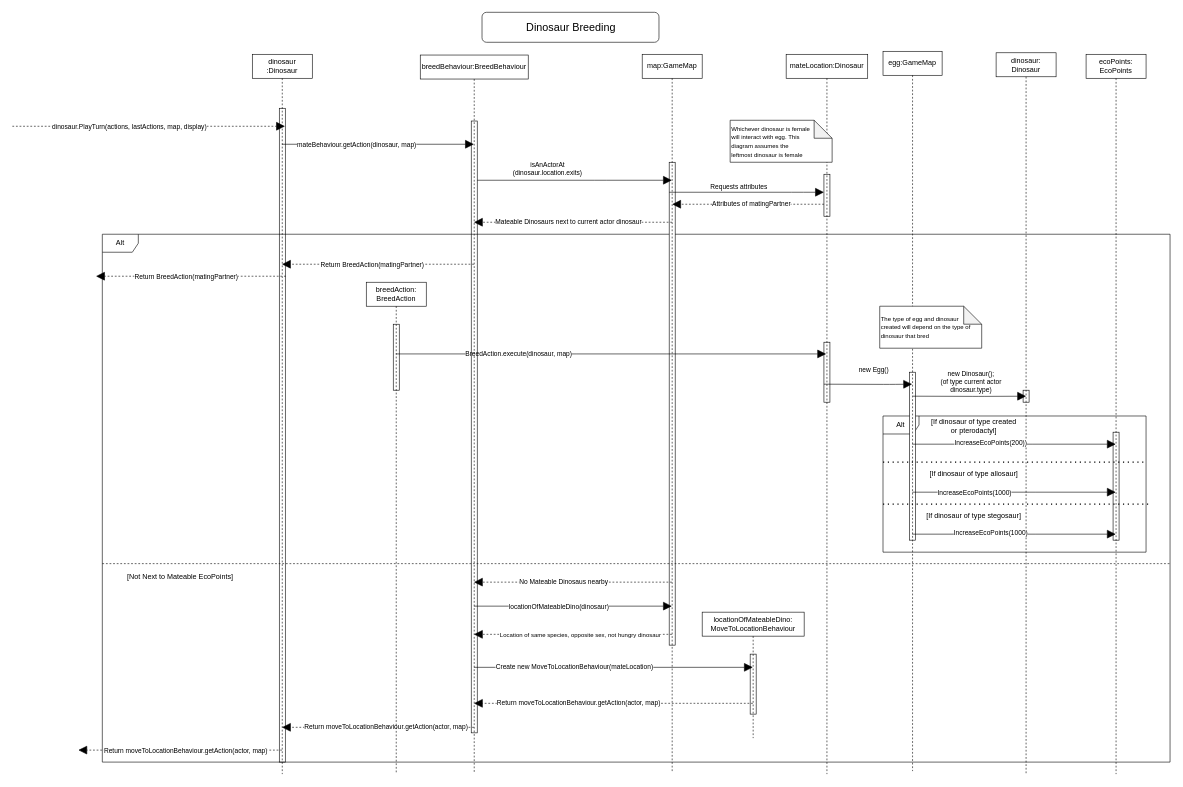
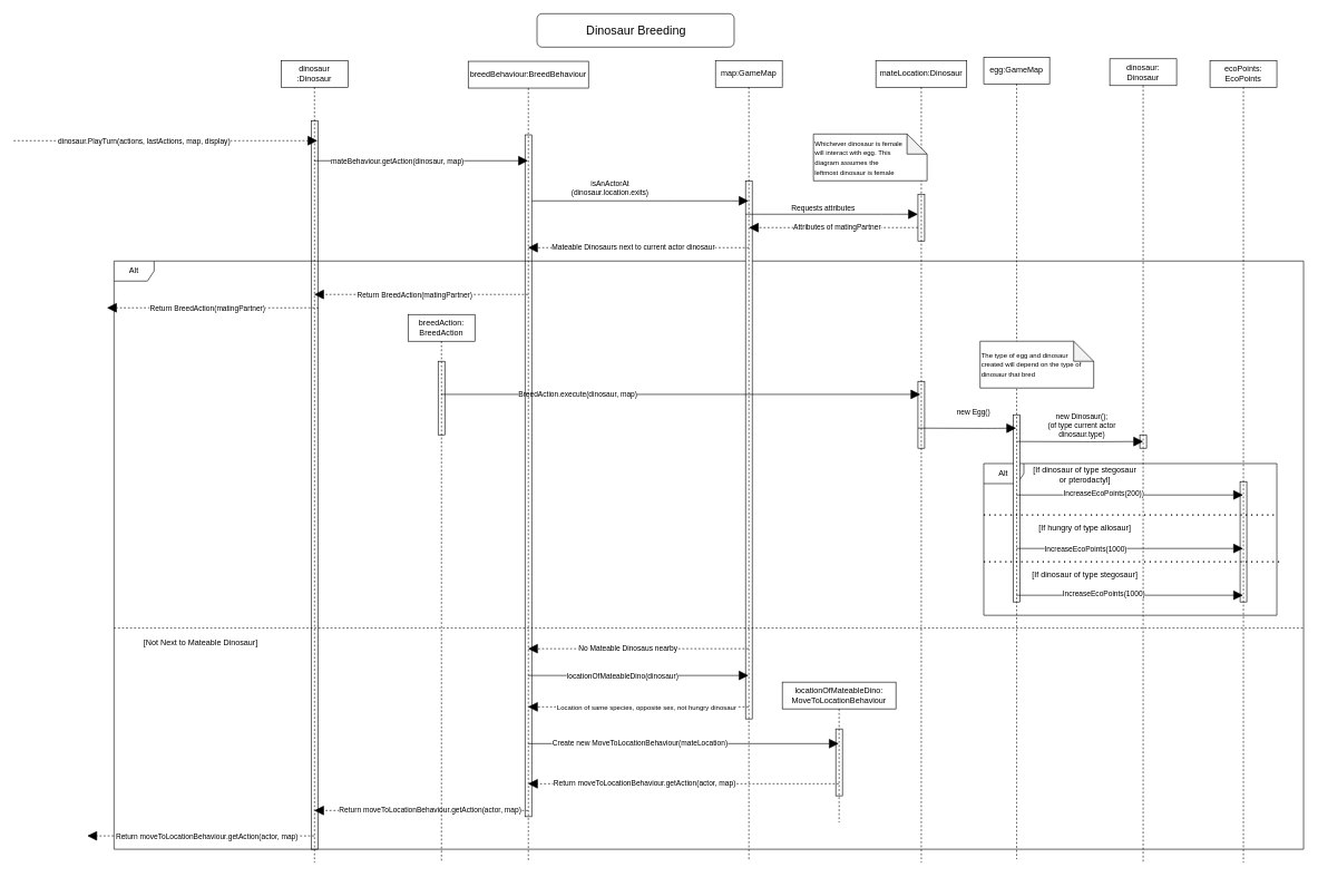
  <mxCell id="0" />
  <mxCell id="1" parent="0" />
  <mxCell id="2" value="Alt" style="shape=umlFrame;whiteSpace=wrap;html=1;" parent="1" vertex="1"><mxGeometry x="170" y="390" width="1780" height="880" as="geometry" /></mxCell>
  <mxCell id="3" value="mateLocation:Dinosaur" style="shape=umlLifeline;perimeter=lifelinePerimeter;whiteSpace=wrap;html=1;container=0;collapsible=0;recursiveResize=0;outlineConnect=0;" parent="1" vertex="1"><mxGeometry x="1310" y="90" width="135.99" height="1200" as="geometry" /></mxCell>
  <mxCell id="4" value="Alt" style="shape=umlFrame;whiteSpace=wrap;html=1;" parent="1" vertex="1"><mxGeometry x="1471.48" y="693" width="438.52" height="227" as="geometry" /></mxCell>
  <mxCell id="5" value="" style="html=1;points=[];perimeter=orthogonalPerimeter;" parent="1" vertex="1"><mxGeometry x="1515.74" y="620" width="10" height="280" as="geometry" /></mxCell>
  <mxCell id="6" value="" style="html=1;points=[];perimeter=orthogonalPerimeter;fillColor=none;" parent="1" vertex="1"><mxGeometry x="1372.99" y="570" width="10" height="100" as="geometry" /></mxCell>
  <mxCell id="7" value="" style="html=1;points=[];perimeter=orthogonalPerimeter;" parent="1" vertex="1"><mxGeometry x="1115" y="270" width="10" height="805" as="geometry" /></mxCell>
  <mxCell id="8" value="map:GameMap" style="shape=umlLifeline;perimeter=lifelinePerimeter;whiteSpace=wrap;html=1;container=0;collapsible=0;recursiveResize=0;outlineConnect=0;" parent="1" vertex="1"><mxGeometry x="1070" y="90" width="100" height="1195" as="geometry" /></mxCell>
  <mxCell id="9" value="locationOfMateableDino:&lt;br&gt;MoveToLocationBehaviour" style="shape=umlLifeline;perimeter=lifelinePerimeter;whiteSpace=wrap;html=1;container=1;collapsible=0;recursiveResize=0;outlineConnect=0;" parent="1" vertex="1"><mxGeometry x="1170" y="1020" width="170" height="210" as="geometry" /></mxCell>
  <mxCell id="10" value="" style="endArrow=block;endFill=1;endSize=12;html=1;dashed=1;" parent="1" source="9" target="17" edge="1"><mxGeometry width="160" relative="1" as="geometry"><mxPoint x="1246.17" y="2126.325" as="sourcePoint" /><mxPoint x="775.987" y="1172" as="targetPoint" /><Array as="points"><mxPoint x="1146.32" y="1172" /></Array></mxGeometry></mxCell>
  <mxCell id="11" value="Return moveToLocationBehaviour.getAction(actor, map)" style="edgeLabel;html=1;align=center;verticalAlign=middle;resizable=0;points=[];" parent="10" vertex="1" connectable="0"><mxGeometry x="-0.247" y="-2" relative="1" as="geometry"><mxPoint x="-116" as="offset" /></mxGeometry></mxCell>
  <mxCell id="12" value="" style="endArrow=block;endFill=1;endSize=12;html=1;" parent="1" source="42" edge="1"><mxGeometry width="160" relative="1" as="geometry"><mxPoint x="640.827" y="589.52" as="sourcePoint" /><mxPoint x="1376.645" y="589.52" as="targetPoint" /><Array as="points"><mxPoint x="951.16" y="589.52" /><mxPoint x="1121.16" y="589.52" /></Array></mxGeometry></mxCell>
  <mxCell id="13" value="BreedAction.execute(dinosaur, map)" style="edgeLabel;html=1;align=center;verticalAlign=middle;resizable=0;points=[];" parent="12" vertex="1" connectable="0"><mxGeometry x="-0.431" relative="1" as="geometry"><mxPoint as="offset" /></mxGeometry></mxCell>
  <mxCell id="14" value="egg:GameMap" style="shape=umlLifeline;perimeter=lifelinePerimeter;whiteSpace=wrap;html=1;container=0;collapsible=0;recursiveResize=0;outlineConnect=0;size=40;" parent="1" vertex="1"><mxGeometry x="1471.48" y="85" width="98.52" height="1200" as="geometry" /></mxCell>
  <mxCell id="15" value="&lt;font style=&quot;font-size: 10px&quot;&gt;Whichever dinosaur is female &lt;br&gt;will interact with egg. This&lt;br&gt;diagram assumes the&lt;br&gt;leftmost dinosaur is female&lt;/font&gt;" style="shape=note;whiteSpace=wrap;html=1;backgroundOutline=1;darkOpacity=0.05;align=left;" parent="1" vertex="1"><mxGeometry x="1216.65" y="200" width="170" height="70" as="geometry" /></mxCell>
  <mxCell id="16" value="dinosaur:&lt;br&gt;Dinosaur" style="shape=umlLifeline;perimeter=lifelinePerimeter;whiteSpace=wrap;html=1;container=0;collapsible=0;recursiveResize=0;outlineConnect=0;" parent="1" vertex="1"><mxGeometry x="1660" y="87.5" width="100" height="1202.5" as="geometry" /></mxCell>
  <mxCell id="17" value="breedBehaviour:BreedBehaviour" style="shape=umlLifeline;perimeter=lifelinePerimeter;whiteSpace=wrap;html=1;container=1;collapsible=0;recursiveResize=0;outlineConnect=0;" parent="1" vertex="1"><mxGeometry x="700" y="91.25" width="180" height="1195" as="geometry" /></mxCell>
  <mxCell id="18" value="" style="html=1;points=[];perimeter=orthogonalPerimeter;fillColor=none;" parent="17" vertex="1"><mxGeometry x="85" y="110" width="10" height="1020" as="geometry" /></mxCell>
  <mxCell id="19" value="" style="endArrow=block;dashed=1;endFill=1;endSize=12;html=1;" parent="1" source="8" edge="1" target="17"><mxGeometry width="160" relative="1" as="geometry"><mxPoint x="1120" y="1057" as="sourcePoint" /><mxPoint x="779.49" y="1057" as="targetPoint" /><Array as="points"><mxPoint x="1092.48" y="1057" /><mxPoint x="1042.48" y="1057" /></Array></mxGeometry></mxCell>
  <mxCell id="20" value="&lt;font style=&quot;font-size: 10px&quot;&gt;Location of same species, opposite sex, not hungry dinosaur&lt;/font&gt;" style="edgeLabel;html=1;align=center;verticalAlign=middle;resizable=0;points=[];" parent="19" vertex="1" connectable="0"><mxGeometry x="0.31" y="2" relative="1" as="geometry"><mxPoint x="63" y="-2" as="offset" /></mxGeometry></mxCell>
  <mxCell id="21" value="" style="endArrow=block;endFill=1;endSize=12;html=1;" parent="1" target="9" edge="1" source="17"><mxGeometry width="160" relative="1" as="geometry"><mxPoint x="779.997" y="1112" as="sourcePoint" /><mxPoint x="1246.17" y="2070.465" as="targetPoint" /><Array as="points"><mxPoint x="980.33" y="1112" /></Array></mxGeometry></mxCell>
  <mxCell id="22" value="Create new MoveToLocationBehaviour(mateLocation)" style="edgeLabel;html=1;align=center;verticalAlign=middle;resizable=0;points=[];" parent="21" vertex="1" connectable="0"><mxGeometry x="-0.266" relative="1" as="geometry"><mxPoint x="-4" y="-2" as="offset" /></mxGeometry></mxCell>
- <mxCell id="23" value="[Not Next to Mateable EcoPoints]" style="text;html=1;strokeColor=none;fillColor=none;align=center;verticalAlign=middle;whiteSpace=wrap;rounded=0;" parent="1" vertex="1"><mxGeometry x="180" y="952" width="240" height="20" as="geometry" /></mxCell>
+ <mxCell id="23" value="[Not Next to Mateable Dinosaur]" style="text;html=1;strokeColor=none;fillColor=none;align=center;verticalAlign=middle;whiteSpace=wrap;rounded=0;" parent="1" vertex="1"><mxGeometry x="180" y="952" width="240" height="20" as="geometry" /></mxCell>
  <mxCell id="24" value="" style="html=1;points=[];perimeter=orthogonalPerimeter;fillColor=none;" parent="1" vertex="1"><mxGeometry x="1705" y="650" width="10" height="20" as="geometry" /></mxCell>
  <mxCell id="25" value="" style="endArrow=block;endFill=1;endSize=12;html=1;" parent="1" edge="1"><mxGeometry width="160" relative="1" as="geometry"><mxPoint x="1521.184" y="660" as="sourcePoint" /><mxPoint x="1710" y="660" as="targetPoint" /><Array as="points"><mxPoint x="1630.17" y="660.34" /></Array></mxGeometry></mxCell>
  <mxCell id="26" value="new Dinosaur();&lt;br&gt;(of type current actor &lt;br&gt;dinosaur.type)" style="edgeLabel;html=1;align=center;verticalAlign=middle;resizable=0;points=[];" parent="25" vertex="1" connectable="0"><mxGeometry x="-0.37" y="-2" relative="1" as="geometry"><mxPoint x="37" y="-27" as="offset" /></mxGeometry></mxCell>
  <mxCell id="27" value="" style="endArrow=block;endFill=1;endSize=12;html=1;" parent="1" source="29" target="17" edge="1"><mxGeometry width="160" relative="1" as="geometry"><mxPoint x="480.167" y="220" as="sourcePoint" /><mxPoint x="775.99" y="220" as="targetPoint" /><Array as="points"><mxPoint x="610" y="240" /></Array></mxGeometry></mxCell>
  <mxCell id="28" value="&lt;font style=&quot;font-size: 11px&quot;&gt;mateBehaviour.getAction(dinosaur, map)&lt;/font&gt;" style="edgeLabel;html=1;align=center;verticalAlign=middle;resizable=0;points=[];" parent="27" vertex="1" connectable="0"><mxGeometry x="-0.519" y="1" relative="1" as="geometry"><mxPoint x="47" y="1" as="offset" /></mxGeometry></mxCell>
  <mxCell id="29" value="dinosaur&lt;br&gt;:Dinosaur" style="shape=umlLifeline;perimeter=lifelinePerimeter;whiteSpace=wrap;html=1;container=0;collapsible=0;recursiveResize=0;outlineConnect=0;" parent="1" vertex="1"><mxGeometry x="420" y="90" width="100" height="1200" as="geometry" /></mxCell>
  <mxCell id="30" value="" style="endArrow=block;endFill=1;endSize=12;html=1;dashed=1;" parent="1" edge="1" target="29" source="17"><mxGeometry width="160" relative="1" as="geometry"><mxPoint x="779.83" y="1212" as="sourcePoint" /><mxPoint x="480" y="1212" as="targetPoint" /><Array as="points"><mxPoint x="700.33" y="1212" /></Array></mxGeometry></mxCell>
  <mxCell id="31" value="Return moveToLocationBehaviour.getAction(actor, map)" style="edgeLabel;html=1;align=center;verticalAlign=middle;resizable=0;points=[];" parent="30" vertex="1" connectable="0"><mxGeometry x="-0.247" y="-2" relative="1" as="geometry"><mxPoint x="-27" as="offset" /></mxGeometry></mxCell>
  <mxCell id="32" value="" style="endArrow=block;endFill=1;endSize=12;html=1;dashed=1;" parent="1" source="29" edge="1"><mxGeometry width="160" relative="1" as="geometry"><mxPoint x="474.83" y="1272" as="sourcePoint" /><mxPoint x="130" y="1250" as="targetPoint" /><Array as="points"><mxPoint x="340" y="1250" /></Array></mxGeometry></mxCell>
  <mxCell id="33" value="Return moveToLocationBehaviour.getAction(actor, map)" style="edgeLabel;html=1;align=center;verticalAlign=middle;resizable=0;points=[];" parent="32" vertex="1" connectable="0"><mxGeometry x="-0.247" y="-2" relative="1" as="geometry"><mxPoint x="-33" y="2" as="offset" /></mxGeometry></mxCell>
  <mxCell id="34" style="edgeStyle=orthogonalEdgeStyle;rounded=0;orthogonalLoop=1;jettySize=auto;html=1;exitX=0.5;exitY=1;exitDx=0;exitDy=0;dashed=1;endArrow=block;endFill=1;" parent="1" source="23" target="23" edge="1"><mxGeometry relative="1" as="geometry" /></mxCell>
  <mxCell id="35" value="" style="endArrow=block;dashed=1;endFill=1;endSize=12;html=1;snapToPoint=1;" parent="1" source="8" target="17" edge="1"><mxGeometry width="160" relative="1" as="geometry"><mxPoint x="1115.99" y="952" as="sourcePoint" /><mxPoint x="790" y="952" as="targetPoint" /><Array as="points"><mxPoint x="1070" y="970" /></Array></mxGeometry></mxCell>
  <mxCell id="36" value="No Mateable Dinosaus nearby" style="edgeLabel;html=1;align=center;verticalAlign=middle;resizable=0;points=[];" parent="35" vertex="1" connectable="0"><mxGeometry x="0.096" y="-2" relative="1" as="geometry"><mxPoint as="offset" /></mxGeometry></mxCell>
  <mxCell id="37" value="&lt;span style=&quot;font-size: 10px&quot;&gt;The type of egg and dinosaur &lt;br&gt;created will depend on the type of dinosaur that bred&lt;/span&gt;" style="shape=note;whiteSpace=wrap;html=1;backgroundOutline=1;darkOpacity=0.05;align=left;" parent="1" vertex="1"><mxGeometry x="1465.99" y="510" width="170" height="70" as="geometry" /></mxCell>
  <mxCell id="38" value="" style="endArrow=block;dashed=1;endFill=1;endSize=12;html=1;" parent="1" target="29" edge="1" source="17"><mxGeometry width="160" relative="1" as="geometry"><mxPoint x="775.82" y="440" as="sourcePoint" /><mxPoint x="469.997" y="440" as="targetPoint" /><Array as="points"><mxPoint x="615.33" y="440" /></Array></mxGeometry></mxCell>
  <mxCell id="39" value="Return BreedAction(matingPartner)" style="edgeLabel;html=1;align=center;verticalAlign=middle;resizable=0;points=[];" parent="38" vertex="1" connectable="0"><mxGeometry x="0.287" y="-2" relative="1" as="geometry"><mxPoint x="36" y="2" as="offset" /></mxGeometry></mxCell>
  <mxCell id="40" value="" style="endArrow=block;dashed=1;endFill=1;endSize=12;html=1;" parent="1" edge="1"><mxGeometry width="160" relative="1" as="geometry"><mxPoint x="475.82" y="460" as="sourcePoint" /><mxPoint x="159.5" y="460" as="targetPoint" /><Array as="points"><mxPoint x="315.33" y="460" /></Array></mxGeometry></mxCell>
  <mxCell id="41" value="Return BreedAction(matingPartner)" style="edgeLabel;html=1;align=center;verticalAlign=middle;resizable=0;points=[];" parent="40" vertex="1" connectable="0"><mxGeometry x="0.287" y="-2" relative="1" as="geometry"><mxPoint x="38" y="2" as="offset" /></mxGeometry></mxCell>
  <mxCell id="42" value="breedAction:&lt;br&gt;BreedAction" style="shape=umlLifeline;perimeter=lifelinePerimeter;whiteSpace=wrap;html=1;container=1;collapsible=0;recursiveResize=0;outlineConnect=0;" parent="1" vertex="1"><mxGeometry x="610" y="470" width="100" height="820" as="geometry" /></mxCell>
  <mxCell id="43" value="" style="html=1;points=[];perimeter=orthogonalPerimeter;fillColor=none;" parent="42" vertex="1"><mxGeometry x="45" y="70" width="10" height="110" as="geometry" /></mxCell>
  <mxCell id="44" value="" style="endArrow=block;endFill=1;endSize=12;html=1;dashed=1;" parent="1" edge="1" target="17"><mxGeometry width="160" relative="1" as="geometry"><mxPoint x="1119.83" y="370" as="sourcePoint" /><mxPoint x="775.987" y="370" as="targetPoint" /><Array as="points"><mxPoint x="985.33" y="370" /></Array></mxGeometry></mxCell>
  <mxCell id="45" value="Mateable Dinosaurs next to current actor dinosaur" style="edgeLabel;html=1;align=center;verticalAlign=middle;resizable=0;points=[];" parent="44" vertex="1" connectable="0"><mxGeometry x="0.305" y="-1" relative="1" as="geometry"><mxPoint x="43" as="offset" /></mxGeometry></mxCell>
  <mxCell id="46" value="" style="html=1;points=[];perimeter=orthogonalPerimeter;fillColor=none;" parent="1" vertex="1"><mxGeometry x="1373" y="290" width="10" height="70" as="geometry" /></mxCell>
  <mxCell id="47" value="ecoPoints:&lt;br&gt;EcoPoints" style="shape=umlLifeline;perimeter=lifelinePerimeter;whiteSpace=wrap;html=1;container=1;collapsible=0;recursiveResize=0;outlineConnect=0;" parent="1" vertex="1"><mxGeometry x="1810" y="90" width="100" height="1200" as="geometry" /></mxCell>
  <mxCell id="48" value="" style="endArrow=block;endFill=1;endSize=12;html=1;" parent="1" source="14" target="47" edge="1"><mxGeometry width="160" relative="1" as="geometry"><mxPoint x="1520" y="680" as="sourcePoint" /><mxPoint x="1680" y="680" as="targetPoint" /><Array as="points"><mxPoint x="1710" y="740" /></Array></mxGeometry></mxCell>
  <mxCell id="49" value="IncreaseEcoPoints(200))" style="edgeLabel;html=1;align=center;verticalAlign=middle;resizable=0;points=[];" parent="48" vertex="1" connectable="0"><mxGeometry x="-0.511" y="3" relative="1" as="geometry"><mxPoint x="47" as="offset" /></mxGeometry></mxCell>
  <mxCell id="50" value="" style="endArrow=block;endFill=1;endSize=12;html=1;" parent="1" source="14" target="47" edge="1"><mxGeometry width="160" relative="1" as="geometry"><mxPoint x="1525.74" y="764.66" as="sourcePoint" /><mxPoint x="1864.69" y="764.66" as="targetPoint" /><Array as="points"><mxPoint x="1715" y="820" /></Array></mxGeometry></mxCell>
  <mxCell id="51" value="IncreaseEcoPoints(1000)" style="edgeLabel;html=1;align=center;verticalAlign=middle;resizable=0;points=[];" parent="50" vertex="1" connectable="0"><mxGeometry x="-0.376" y="-1" relative="1" as="geometry"><mxPoint x="-3" as="offset" /></mxGeometry></mxCell>
  <mxCell id="52" value="" style="endArrow=block;endFill=1;endSize=12;html=1;" parent="1" source="14" target="47" edge="1"><mxGeometry width="160" relative="1" as="geometry"><mxPoint x="1525.74" y="810" as="sourcePoint" /><mxPoint x="1864.69" y="810" as="targetPoint" /><Array as="points"><mxPoint x="1715" y="890" /></Array></mxGeometry></mxCell>
  <mxCell id="53" value="IncreaseEcoPoints(1000)" style="edgeLabel;html=1;align=center;verticalAlign=middle;resizable=0;points=[];" parent="52" vertex="1" connectable="0"><mxGeometry x="-0.511" y="3" relative="1" as="geometry"><mxPoint x="47" as="offset" /></mxGeometry></mxCell>
- <mxCell id="54" value="[If dinosaur of type allosaur]" style="text;html=1;strokeColor=none;fillColor=none;align=center;verticalAlign=middle;whiteSpace=wrap;rounded=0;" parent="1" vertex="1"><mxGeometry x="1525.74" y="780" width="194" height="20" as="geometry" /></mxCell>
- <mxCell id="55" value="[If dinosaur of type created&lt;br&gt;or pterodactyl]" style="text;html=1;strokeColor=none;fillColor=none;align=center;verticalAlign=middle;whiteSpace=wrap;rounded=0;" parent="1" vertex="1"><mxGeometry x="1525.74" y="700" width="194" height="20" as="geometry" /></mxCell>
+ <mxCell id="54" value="[If hungry of type allosaur]" style="text;html=1;strokeColor=none;fillColor=none;align=center;verticalAlign=middle;whiteSpace=wrap;rounded=0;" parent="1" vertex="1"><mxGeometry x="1525.74" y="780" width="194" height="20" as="geometry" /></mxCell>
+ <mxCell id="55" value="[If dinosaur of type stegosaur&lt;br&gt;or pterodactyl]" style="text;html=1;strokeColor=none;fillColor=none;align=center;verticalAlign=middle;whiteSpace=wrap;rounded=0;" parent="1" vertex="1"><mxGeometry x="1525.74" y="700" width="194" height="20" as="geometry" /></mxCell>
  <mxCell id="56" value="[If dinosaur of type stegosaur]" style="text;html=1;strokeColor=none;fillColor=none;align=center;verticalAlign=middle;whiteSpace=wrap;rounded=0;" parent="1" vertex="1"><mxGeometry x="1525.74" y="850" width="194" height="20" as="geometry" /></mxCell>
  <mxCell id="57" value="" style="endArrow=none;dashed=1;html=1;dashPattern=1 3;strokeWidth=2;" parent="1" edge="1"><mxGeometry width="50" height="50" relative="1" as="geometry"><mxPoint x="1471.48" y="770" as="sourcePoint" /><mxPoint x="1910" y="770" as="targetPoint" /></mxGeometry></mxCell>
  <mxCell id="58" value="" style="endArrow=none;dashed=1;html=1;dashPattern=1 3;strokeWidth=2;" parent="1" edge="1"><mxGeometry width="50" height="50" relative="1" as="geometry"><mxPoint x="1471.48" y="840" as="sourcePoint" /><mxPoint x="1915" y="840" as="targetPoint" /></mxGeometry></mxCell>
  <mxCell id="59" value="" style="html=1;points=[];perimeter=orthogonalPerimeter;fillColor=none;" parent="1" vertex="1"><mxGeometry x="1855" y="720" width="10" height="180" as="geometry" /></mxCell>
  <mxCell id="60" value="" style="endArrow=none;dashed=1;endFill=0;endSize=12;html=1;entryX=1;entryY=0.624;entryDx=0;entryDy=0;entryPerimeter=0;exitX=0;exitY=0.624;exitDx=0;exitDy=0;exitPerimeter=0;" parent="1" source="2" target="2" edge="1"><mxGeometry width="160" relative="1" as="geometry"><mxPoint x="380" y="900" as="sourcePoint" /><mxPoint x="2060" y="990" as="targetPoint" /></mxGeometry></mxCell>
  <mxCell id="61" value="" style="endArrow=block;endFill=1;endSize=12;html=1;" parent="1" source="18" target="8" edge="1"><mxGeometry width="160" relative="1" as="geometry"><mxPoint x="1030" y="310" as="sourcePoint" /><mxPoint x="1120" y="310" as="targetPoint" /><Array as="points"><mxPoint x="1000" y="300" /></Array></mxGeometry></mxCell>
  <mxCell id="62" value="isAnActorAt&lt;br&gt;(dinosaur.location.exits)" style="edgeLabel;html=1;align=center;verticalAlign=middle;resizable=0;points=[];" parent="61" vertex="1" connectable="0"><mxGeometry x="-0.382" y="1" relative="1" as="geometry"><mxPoint x="16" y="-19" as="offset" /></mxGeometry></mxCell>
  <mxCell id="63" value="" style="endArrow=block;endFill=1;endSize=12;html=1;" parent="1" target="46" edge="1"><mxGeometry width="160" relative="1" as="geometry"><mxPoint x="1115" y="320" as="sourcePoint" /><mxPoint x="1448.51" y="320" as="targetPoint" /><Array as="points"><mxPoint x="1329.01" y="320" /></Array></mxGeometry></mxCell>
  <mxCell id="64" value="Requests attributes" style="edgeLabel;html=1;align=center;verticalAlign=middle;resizable=0;points=[];" parent="63" vertex="1" connectable="0"><mxGeometry x="-0.382" y="1" relative="1" as="geometry"><mxPoint x="35" y="-9" as="offset" /></mxGeometry></mxCell>
  <mxCell id="65" value="" style="endArrow=block;endFill=1;endSize=12;html=1;dashed=1;" parent="1" edge="1"><mxGeometry width="160" relative="1" as="geometry"><mxPoint x="1373" y="340" as="sourcePoint" /><mxPoint x="1120" y="340" as="targetPoint" /><Array as="points"><mxPoint x="1238.5" y="340" /></Array></mxGeometry></mxCell>
  <mxCell id="66" value="Attributes of matingPartner" style="edgeLabel;html=1;align=center;verticalAlign=middle;resizable=0;points=[];" parent="65" vertex="1" connectable="0"><mxGeometry x="0.305" y="-1" relative="1" as="geometry"><mxPoint x="43" as="offset" /></mxGeometry></mxCell>
  <mxCell id="67" value="" style="endArrow=block;endFill=1;endSize=12;html=1;" parent="1" edge="1"><mxGeometry width="160" relative="1" as="geometry"><mxPoint x="1373.004" y="640" as="sourcePoint" /><mxPoint x="1520" y="640" as="targetPoint" /><Array as="points"><mxPoint x="1481.99" y="640.34" /></Array></mxGeometry></mxCell>
  <mxCell id="68" value="new Egg()" style="edgeLabel;html=1;align=center;verticalAlign=middle;resizable=0;points=[];" parent="67" vertex="1" connectable="0"><mxGeometry x="-0.37" y="-2" relative="1" as="geometry"><mxPoint x="37" y="-27" as="offset" /></mxGeometry></mxCell>
  <mxCell id="69" value="&lt;font style=&quot;font-size: 18px&quot;&gt;Dinosaur Breeding&lt;/font&gt;" style="html=1;rounded=1;" parent="1" vertex="1"><mxGeometry x="803" y="20" width="295" height="50" as="geometry" /></mxCell>
  <mxCell id="70" value="" style="endArrow=block;dashed=1;endFill=1;endSize=12;html=1;" edge="1" parent="1"><mxGeometry width="160" relative="1" as="geometry"><mxPoint x="20" y="210" as="sourcePoint" /><mxPoint x="474.5" y="210" as="targetPoint" /></mxGeometry></mxCell>
  <mxCell id="71" value="dinosaur.PlayTurn(actions, lastActions, map, display)" style="edgeLabel;html=1;align=center;verticalAlign=middle;resizable=0;points=[];" vertex="1" connectable="0" parent="70"><mxGeometry x="-0.418" y="-1" relative="1" as="geometry"><mxPoint x="62" y="-1" as="offset" /></mxGeometry></mxCell>
  <mxCell id="72" value="" style="html=1;points=[];perimeter=orthogonalPerimeter;fillColor=none;" parent="1" vertex="1"><mxGeometry x="465" y="180" width="10" height="1090" as="geometry" /></mxCell>
  <mxCell id="73" value="" style="endArrow=block;endFill=1;endSize=12;html=1;" parent="1" target="8" edge="1" source="17"><mxGeometry width="160" relative="1" as="geometry"><mxPoint x="795" y="1002.42" as="sourcePoint" /><mxPoint x="1125.01" y="1002.25" as="targetPoint" /><Array as="points"><mxPoint x="940" y="1010" /></Array></mxGeometry></mxCell>
  <mxCell id="74" value="locationOfMateableDino(dinosaur)" style="edgeLabel;html=1;align=center;verticalAlign=middle;resizable=0;points=[];" parent="73" vertex="1" connectable="0"><mxGeometry x="-0.378" relative="1" as="geometry"><mxPoint x="38" as="offset" /></mxGeometry></mxCell>
  <mxCell id="75" value="" style="html=1;points=[];perimeter=orthogonalPerimeter;fillColor=none;" vertex="1" parent="1"><mxGeometry x="1250" y="1090" width="10" height="100" as="geometry" /></mxCell>
